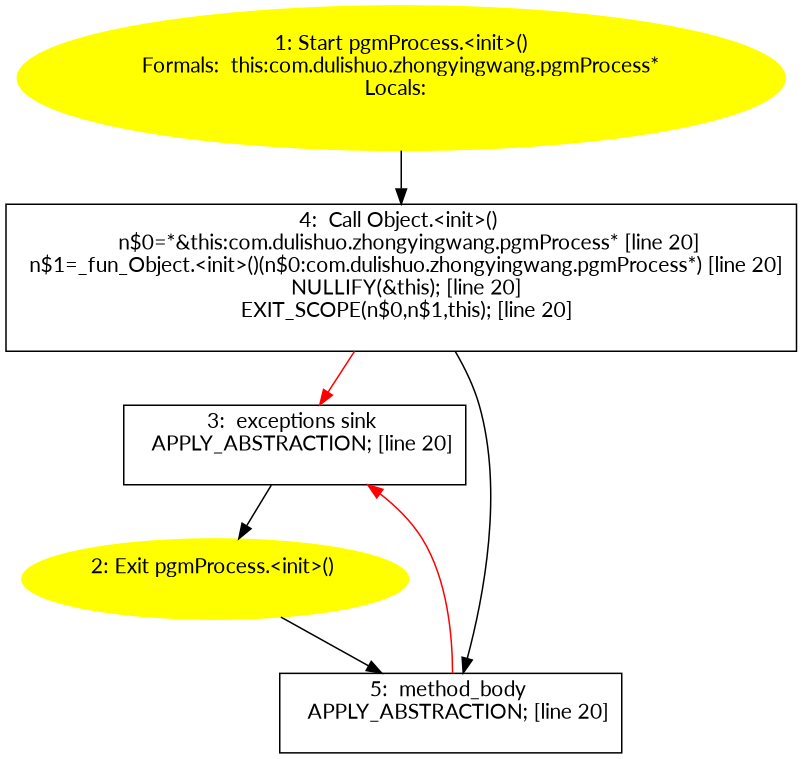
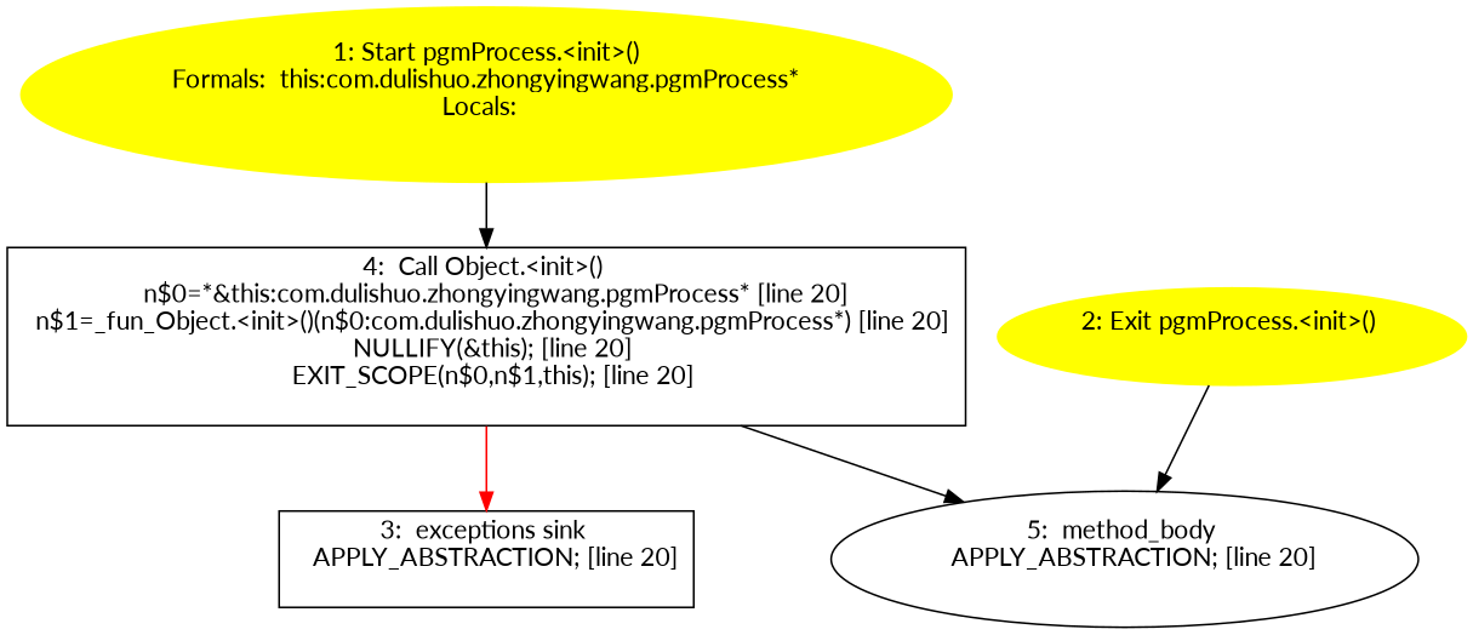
  digraph {
    fontname=Lato
    node [fontname=Lato shape=box]
    edge [fontname=Lato]
    n1 [color=yellow label="1: Start pgmProcess.<init>()\nFormals:  this:com.dulishuo.zhongyingwang.pgmProcess*\nLocals:  \n  " style=filled shape=""]
    n2 [label="4:  Call Object.<init>() \n   n$0=*&this:com.dulishuo.zhongyingwang.pgmProcess* [line 20]\n  n$1=_fun_Object.<init>()(n$0:com.dulishuo.zhongyingwang.pgmProcess*) [line 20]\n  NULLIFY(&this); [line 20]\n  EXIT_SCOPE(n$0,n$1,this); [line 20]\n "]
    n3 [label="3:  exceptions sink \n   APPLY_ABSTRACTION; [line 20]\n "]
-   n4 [label="5:  method_body \n   APPLY_ABSTRACTION; [line 20]\n "]
+   n4 [label="5:  method_body \n   APPLY_ABSTRACTION; [line 20]\n " shape=ellipse]
    n5 [color=yellow label="2: Exit pgmProcess.<init>() \n  " style=filled shape=""]
    n1 -> n2
    n2 -> n3 [color=red]
    n2 -> n4
-   n3 -> n5
-   n4 -> n3 [color=red]
    n5 -> n4
  }
